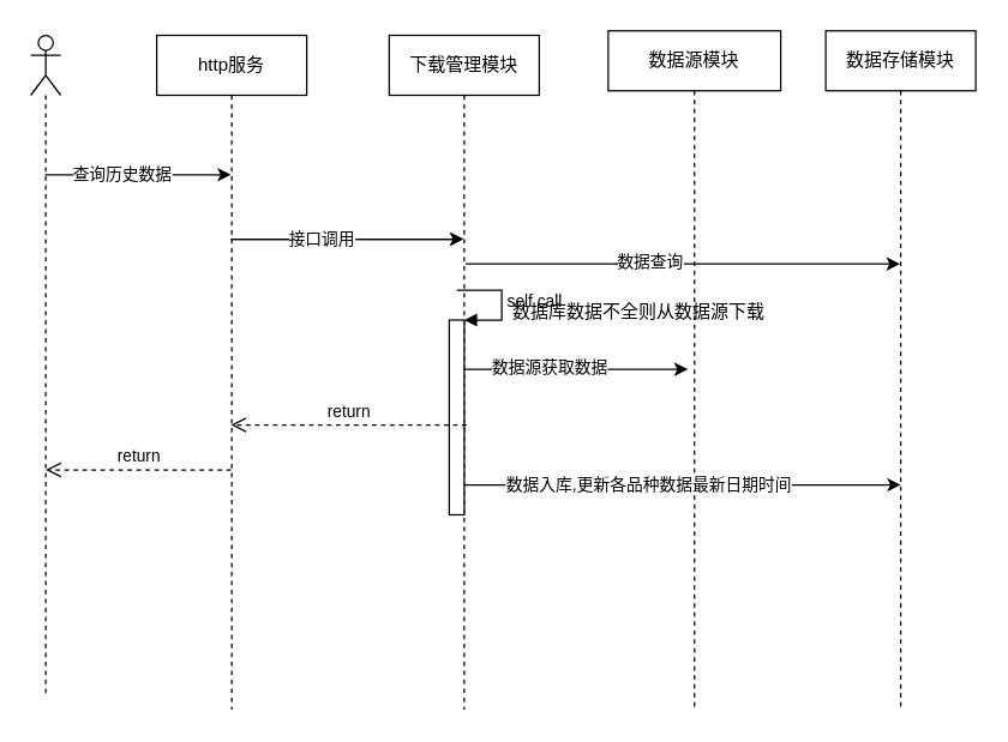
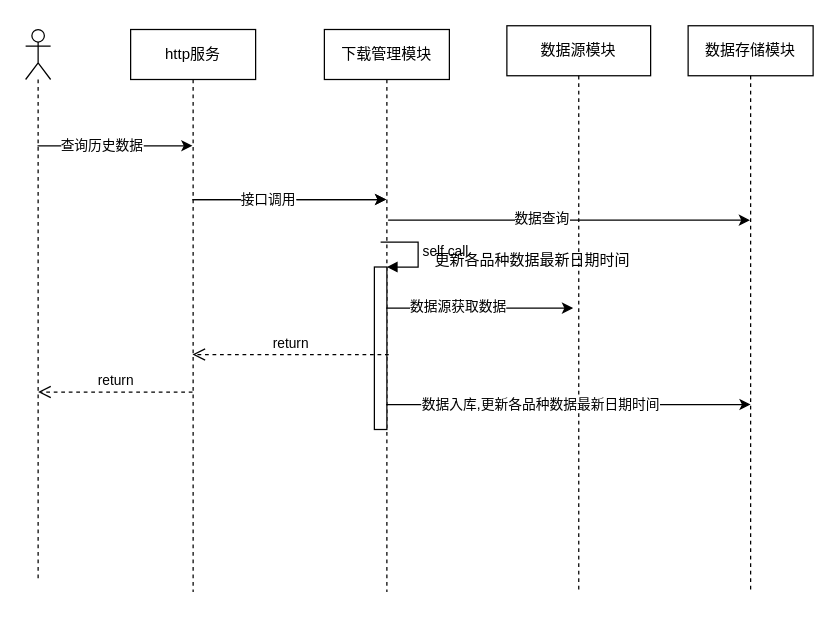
  <mxCell id="0" />
  <mxCell id="1" parent="0" />
  <mxCell id="2" value="" style="edgeStyle=none;html=1;" edge="1" parent="1"><mxGeometry relative="1" as="geometry"><mxPoint x="29.5" y="116" as="sourcePoint" /><mxPoint x="153.5" y="116" as="targetPoint" /></mxGeometry></mxCell>
  <mxCell id="3" value="查询历史数据" style="edgeLabel;html=1;align=center;verticalAlign=middle;resizable=0;points=[];" vertex="1" connectable="0" parent="2"><mxGeometry x="-0.46" y="1" relative="1" as="geometry"><mxPoint x="18" as="offset" /></mxGeometry></mxCell>
  <mxCell id="4" value="" style="shape=umlLifeline;participant=umlActor;perimeter=lifelinePerimeter;whiteSpace=wrap;html=1;container=1;collapsible=0;recursiveResize=0;verticalAlign=top;spacingTop=36;outlineConnect=0;" vertex="1" parent="1"><mxGeometry x="20" y="23" width="20" height="440" as="geometry" /></mxCell>
  <mxCell id="5" value="return" style="html=1;verticalAlign=bottom;endArrow=open;dashed=1;endSize=8;" edge="1" parent="4" source="6"><mxGeometry relative="1" as="geometry"><mxPoint x="137" y="290" as="sourcePoint" /><mxPoint x="10" y="290" as="targetPoint" /></mxGeometry></mxCell>
  <mxCell id="6" value="http服务" style="shape=umlLifeline;perimeter=lifelinePerimeter;whiteSpace=wrap;html=1;container=1;collapsible=0;recursiveResize=0;outlineConnect=0;" vertex="1" parent="1"><mxGeometry x="104" y="23" width="100" height="450" as="geometry" /></mxCell>
  <mxCell id="7" value="下载管理模块" style="shape=umlLifeline;perimeter=lifelinePerimeter;whiteSpace=wrap;html=1;container=1;collapsible=0;recursiveResize=0;outlineConnect=0;" vertex="1" parent="1"><mxGeometry x="259" y="23" width="100" height="450" as="geometry" /></mxCell>
  <mxCell id="8" value="" style="edgeStyle=none;html=1;" edge="1" parent="7" target="7"><mxGeometry relative="1" as="geometry"><mxPoint x="-105.5" y="136" as="sourcePoint" /><mxPoint x="35" y="136" as="targetPoint" /></mxGeometry></mxCell>
  <mxCell id="9" value="接口调用" style="edgeLabel;html=1;align=center;verticalAlign=middle;resizable=0;points=[];" vertex="1" connectable="0" parent="8"><mxGeometry x="-0.46" y="1" relative="1" as="geometry"><mxPoint x="18" as="offset" /></mxGeometry></mxCell>
  <mxCell id="10" value="" style="edgeStyle=none;html=1;" edge="1" parent="7"><mxGeometry relative="1" as="geometry"><mxPoint x="51" y="152.5" as="sourcePoint" /><mxPoint x="340.5" y="152.5" as="targetPoint" /></mxGeometry></mxCell>
  <mxCell id="11" value="数据查询" style="edgeLabel;html=1;align=center;verticalAlign=middle;resizable=0;points=[];" vertex="1" connectable="0" parent="10"><mxGeometry x="-0.156" y="3" relative="1" as="geometry"><mxPoint y="1" as="offset" /></mxGeometry></mxCell>
  <mxCell id="12" value="" style="html=1;points=[];perimeter=orthogonalPerimeter;" vertex="1" parent="7"><mxGeometry x="40" y="190" width="10" height="130" as="geometry" /></mxCell>
  <mxCell id="13" value="self call" style="edgeStyle=orthogonalEdgeStyle;html=1;align=left;spacingLeft=2;endArrow=block;rounded=0;entryX=1;entryY=0;" edge="1" target="12" parent="7"><mxGeometry relative="1" as="geometry"><mxPoint x="45" y="170" as="sourcePoint" /><Array as="points"><mxPoint x="75" y="170" /></Array></mxGeometry></mxCell>
  <mxCell id="14" value="数据源模块" style="shape=umlLifeline;perimeter=lifelinePerimeter;whiteSpace=wrap;html=1;container=1;collapsible=0;recursiveResize=0;outlineConnect=0;" vertex="1" parent="1"><mxGeometry x="405" y="20" width="115" height="453" as="geometry" /></mxCell>
- <mxCell id="15" value="数据库数据不全则从数据源下载" style="text;html=1;align=center;verticalAlign=middle;resizable=0;points=[];autosize=1;strokeColor=none;fillColor=none;" vertex="1" parent="14"><mxGeometry x="-75" y="173" width="190" height="30" as="geometry" /></mxCell>
+ <mxCell id="15" value="更新各品种数据最新日期时间" style="text;html=1;align=center;verticalAlign=middle;resizable=0;points=[];autosize=1;strokeColor=none;fillColor=none;" vertex="1" parent="14"><mxGeometry x="-75" y="173" width="190" height="30" as="geometry" /></mxCell>
  <mxCell id="16" value="数据存储模块" style="shape=umlLifeline;perimeter=lifelinePerimeter;whiteSpace=wrap;html=1;container=1;collapsible=0;recursiveResize=0;outlineConnect=0;" vertex="1" parent="1"><mxGeometry x="550" y="20" width="100" height="453" as="geometry" /></mxCell>
  <mxCell id="17" value="" style="edgeStyle=none;html=1;" edge="1" parent="1"><mxGeometry relative="1" as="geometry"><mxPoint x="153.5" y="159" as="sourcePoint" /><mxPoint x="308.5" y="159" as="targetPoint" /></mxGeometry></mxCell>
  <mxCell id="18" value="接口调用" style="edgeLabel;html=1;align=center;verticalAlign=middle;resizable=0;points=[];" vertex="1" connectable="0" parent="17"><mxGeometry x="-0.46" y="1" relative="1" as="geometry"><mxPoint x="18" as="offset" /></mxGeometry></mxCell>
  <mxCell id="19" value="" style="edgeStyle=none;html=1;entryX=0.53;entryY=0.662;entryDx=0;entryDy=0;entryPerimeter=0;" edge="1" parent="1"><mxGeometry relative="1" as="geometry"><mxPoint x="308.5" y="245.886" as="sourcePoint" /><mxPoint x="458" y="245.886" as="targetPoint" /></mxGeometry></mxCell>
  <mxCell id="20" value="数据源获取数据" style="edgeLabel;html=1;align=center;verticalAlign=middle;resizable=0;points=[];" vertex="1" connectable="0" parent="19"><mxGeometry x="-0.244" y="1" relative="1" as="geometry"><mxPoint as="offset" /></mxGeometry></mxCell>
  <mxCell id="21" value="" style="edgeStyle=none;html=1;" edge="1" parent="1"><mxGeometry relative="1" as="geometry"><mxPoint x="308.5" y="323" as="sourcePoint" /><mxPoint x="600" y="323" as="targetPoint" /></mxGeometry></mxCell>
  <mxCell id="22" value="数据入库,更新各品种数据最新日期时间" style="edgeLabel;html=1;align=center;verticalAlign=middle;resizable=0;points=[];" vertex="1" connectable="0" parent="21"><mxGeometry x="-0.156" y="3" relative="1" as="geometry"><mxPoint y="2" as="offset" /></mxGeometry></mxCell>
  <mxCell id="23" value="return" style="html=1;verticalAlign=bottom;endArrow=open;dashed=1;endSize=8;" edge="1" parent="1" target="6"><mxGeometry relative="1" as="geometry"><mxPoint x="310.5" y="283" as="sourcePoint" /><mxPoint x="190" y="283" as="targetPoint" /></mxGeometry></mxCell>
